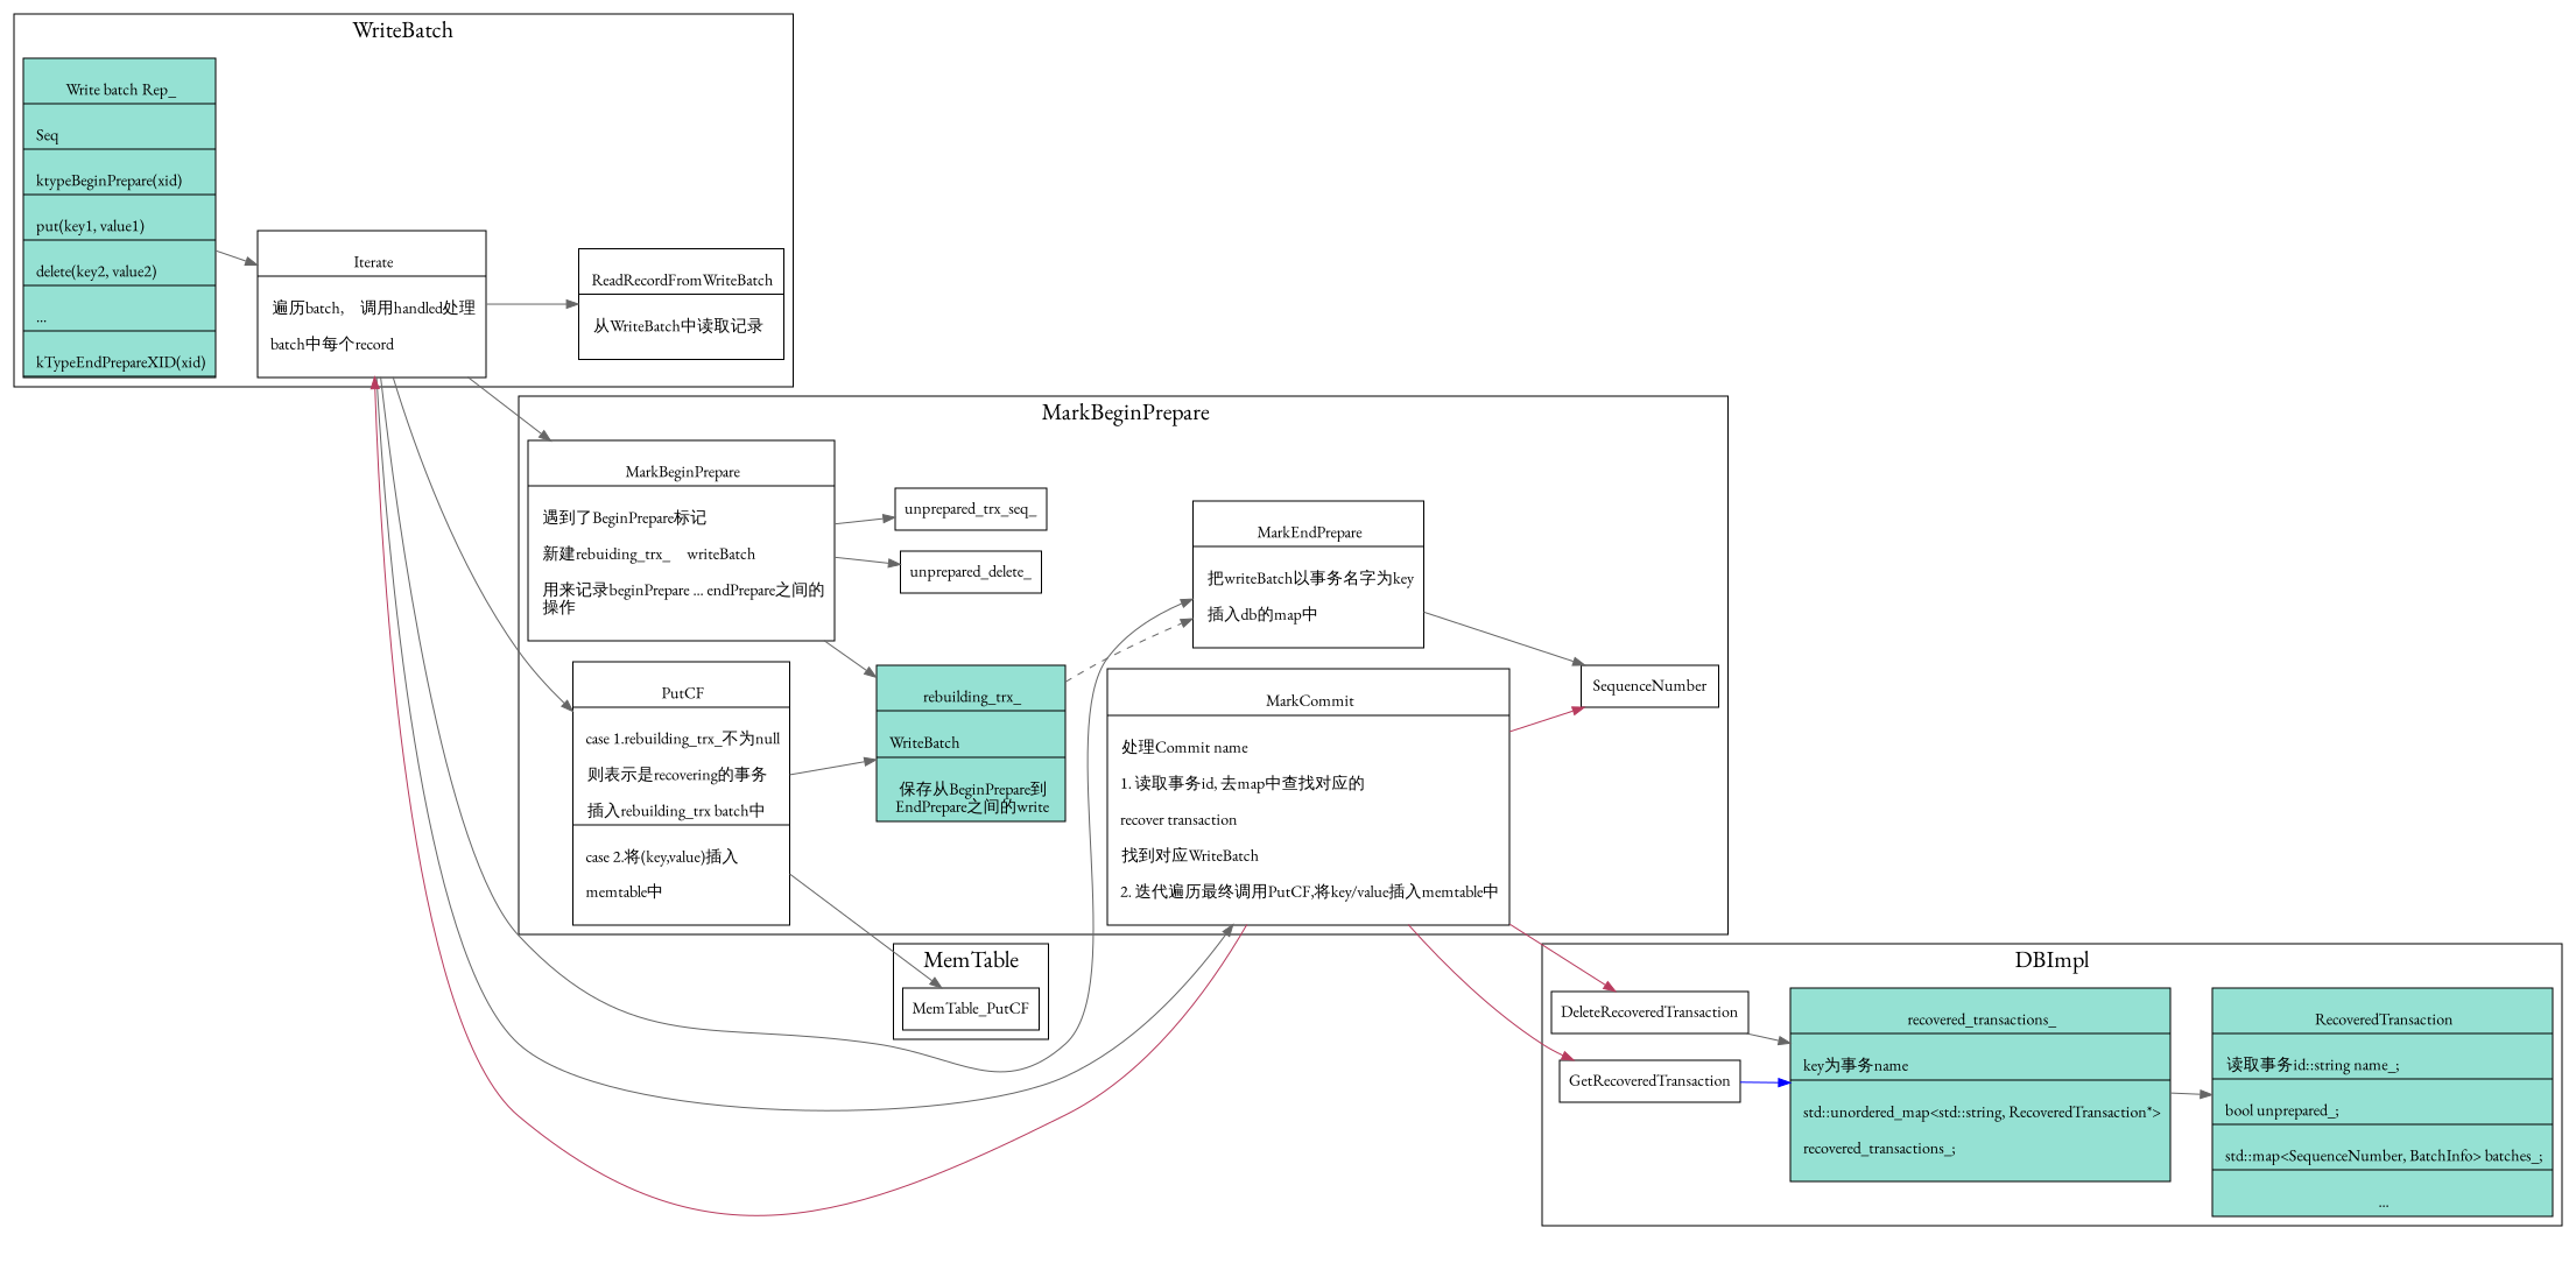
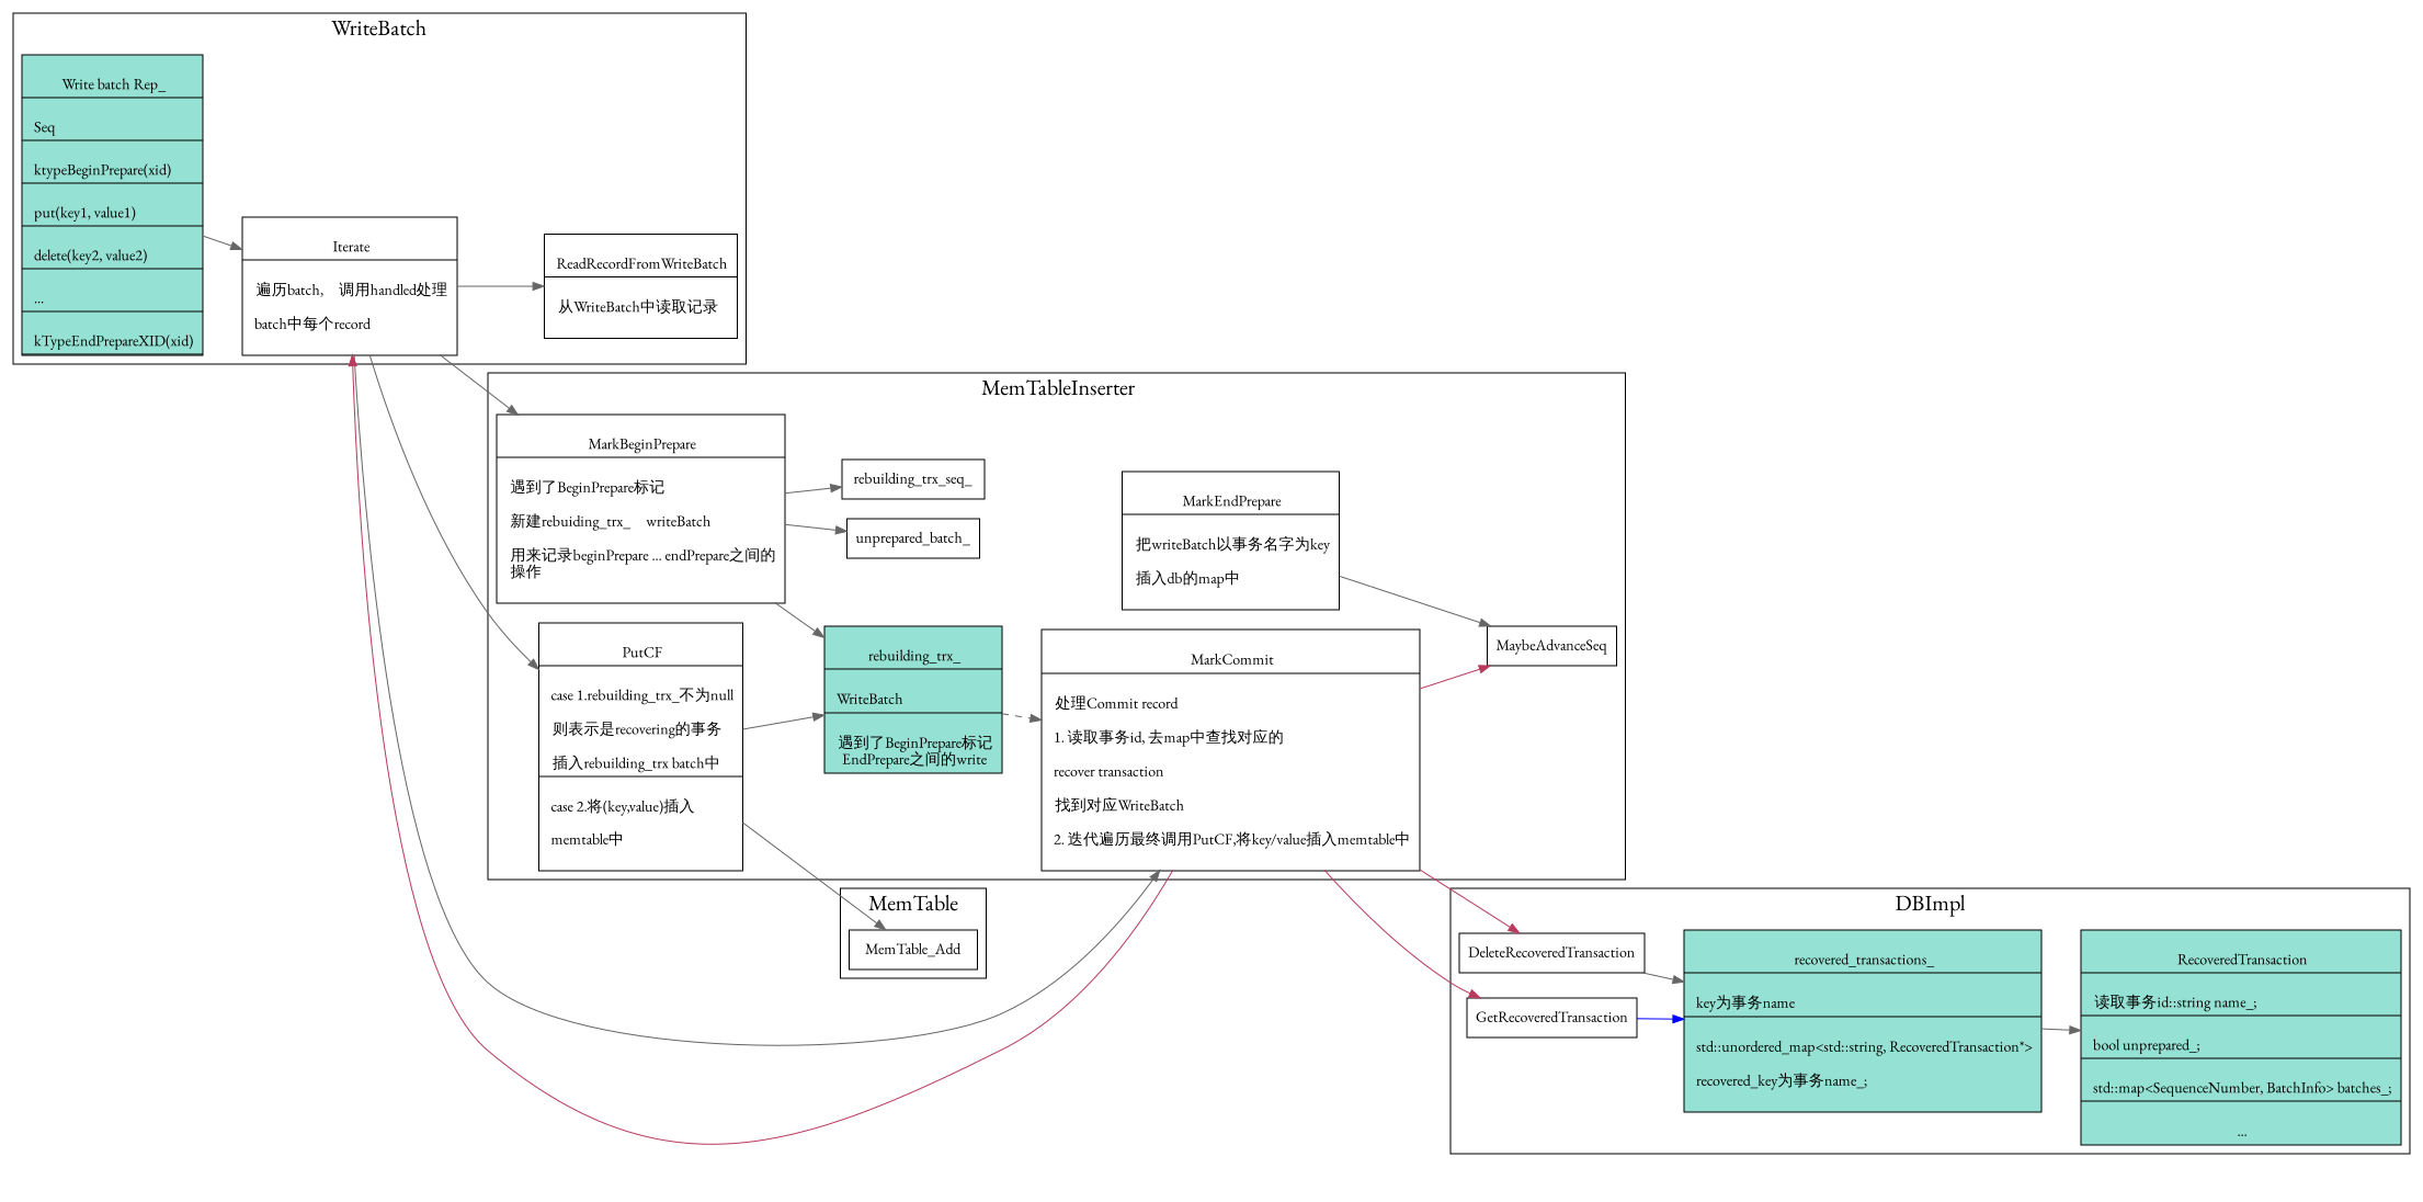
  digraph {
    fontname="EB Garamond"
    newrank=true
    rankdir=LR
    node [fontname="EB Garamond" shape=record]
    edge [color=gray40 fontname="EB Garamond"]
-   n1 [fillcolor="#95e1d3" label="{{\n        recovered_transactions_|\n          key为事务name\l|\n          std::unordered_map\<std::string, RecoveredTransaction*\>\l\n          recovered_transactions_;\l\n      }}" style=filled]
+   n1 [fillcolor="#95e1d3" label="{{\n        recovered_transactions_|\n          key为事务name\l|\n          std::unordered_map\<std::string, RecoveredTransaction*\>\l\n          recovered_key为事务name_;\l\n      }}" style=filled]
    n2 [fillcolor="#95e1d3" label="{{\n        RecoveredTransaction|\n          读取事务id::string name_;\l|\n          bool unprepared_;\l|\n          std::map\<SequenceNumber, BatchInfo\> batches_;\l|\n          ...\n      }}" style=filled]
    DeleteRecoveredTransaction [shape=box]
    GetRecoveredTransaction [shape=box]
    n5 [fillcolor="#95e1d3" label="{{\n        Write batch Rep_|\n          Seq\l|\n          ktypeBeginPrepare(xid)\l|\n          put(key1, value1)\l|\n          delete(key2, value2)\l|\n          ...\l|\n          kTypeEndPrepareXID(xid)\l|\n          <commit> kTypeCommitXID(xid)\l\n      }}" style=filled]
    n6 [label="{{\n        Iterate|\n        遍历batch,　调用handled处理\l\n        batch中每个record\l\n      }}"]
    n7 [label="{{\n        ReadRecordFromWriteBatch|\n        从WriteBatch中读取记录\l\n      }}"]
-   MemTable_Add [shape=box label=MemTable_PutCF]
+   MemTable_Add [shape=box]
    n9 [label="{{\n        MarkBeginPrepare|\n        遇到了BeginPrepare标记\l\n        新建rebuiding_trx_　writeBatch\l\n        用来记录beginPrepare ... endPrepare之间的\n        操作\l\n      }}"]
    n10 [label="{{\n        MarkEndPrepare|\n        把writeBatch以事务名字为key\l\n        插入db的map中\l\n      }}"]
-   n11 [label="{{\n        MarkCommit|\n        处理Commit name\l\n        1. 读取事务id, 去map中查找对应的\l\n        recover transaction\l\n        找到对应WriteBatch\l\n        2. 迭代遍历最终调用PutCF,将key/value插入memtable中\l\n      }}"]
+   n11 [label="{{\n        MarkCommit|\n        处理Commit record\l\n        1. 读取事务id, 去map中查找对应的\l\n        recover transaction\l\n        找到对应WriteBatch\l\n        2. 迭代遍历最终调用PutCF,将key/value插入memtable中\l\n      }}"]
    n12 [label="{{\n        PutCF|\n        case 1.rebuilding_trx_不为null\l\n        则表示是recovering的事务\l\n        插入rebuilding_trx batch中\l|\n        case 2.将(key,value)插入\l \n        memtable中\l\n      }}"]
-   n13 [fillcolor="#95e1d3" label="{{\n        rebuilding_trx_|\n        WriteBatch\l|\n        保存从BeginPrepare到\n        EndPrepare之间的write\n      }}" style=filled]
-   rebuilding_trx_seq_ [shape=box label=unprepared_trx_seq_]
-   unprepared_batch_ [shape=box label=unprepared_delete_]
-   MaybeAdvanceSeq [shape=box label=SequenceNumber]
+   n13 [fillcolor="#95e1d3" label="{{\n        rebuilding_trx_|\n        WriteBatch\l|\n        遇到了BeginPrepare标记\n        EndPrepare之间的write\n      }}" style=filled]
+   rebuilding_trx_seq_ [shape=box]
+   unprepared_batch_ [shape=box]
+   MaybeAdvanceSeq [shape=box]
    subgraph cluster_1 {
      fontsize=20
      label=DBImpl
      n1
      n2
      DeleteRecoveredTransaction
      GetRecoveredTransaction
    }
    subgraph cluster_2 {
      fontsize=20
      label=WriteBatch
      n5
      n6
      n7
    }
    subgraph cluster_3 {
      fontsize=20
      label=MemTable
      MemTable_Add
    }
    subgraph cluster_4 {
      fontsize=20
-     label=" MarkBeginPrepare"
+     label=" MemTableInserter"
      n9
      n10
      n11
      n12
      n13
      rebuilding_trx_seq_
      unprepared_batch_
      MaybeAdvanceSeq
    }
    n1 -> n2
    DeleteRecoveredTransaction -> n1
    GetRecoveredTransaction -> n1 [color=blue]
    n5 -> n6
    n6 -> n7
    n6 -> n9
-   n6 -> n10
    n6 -> n11
    n6 -> n12
    n9 -> n13
    n9 -> rebuilding_trx_seq_
    n9 -> unprepared_batch_
    n10 -> MaybeAdvanceSeq
    n11 -> DeleteRecoveredTransaction [color="#b83b5e"]
    n11 -> GetRecoveredTransaction [color="#b83b5e"]
    n11 -> n6 [color="#b83b5e"]
    n11 -> MaybeAdvanceSeq [color="#b83b5e"]
    n12 -> MemTable_Add
    n12 -> n13
-   n13 -> n10 [style=dashed]
+   n13 -> n11 [style=dashed]
  }
